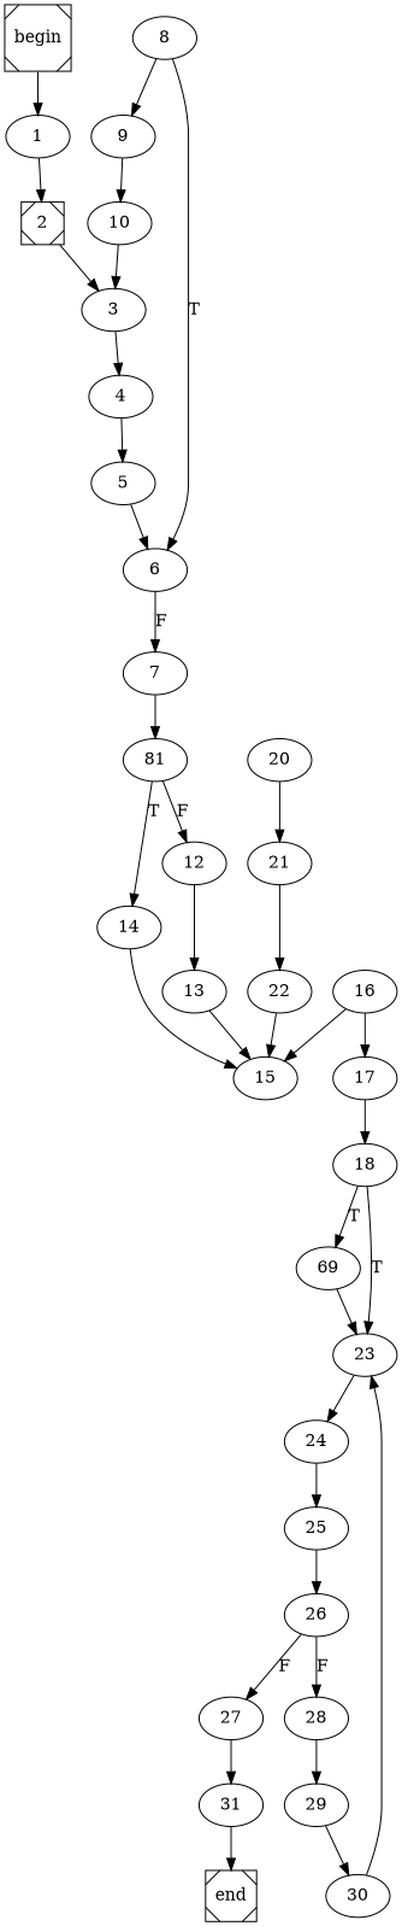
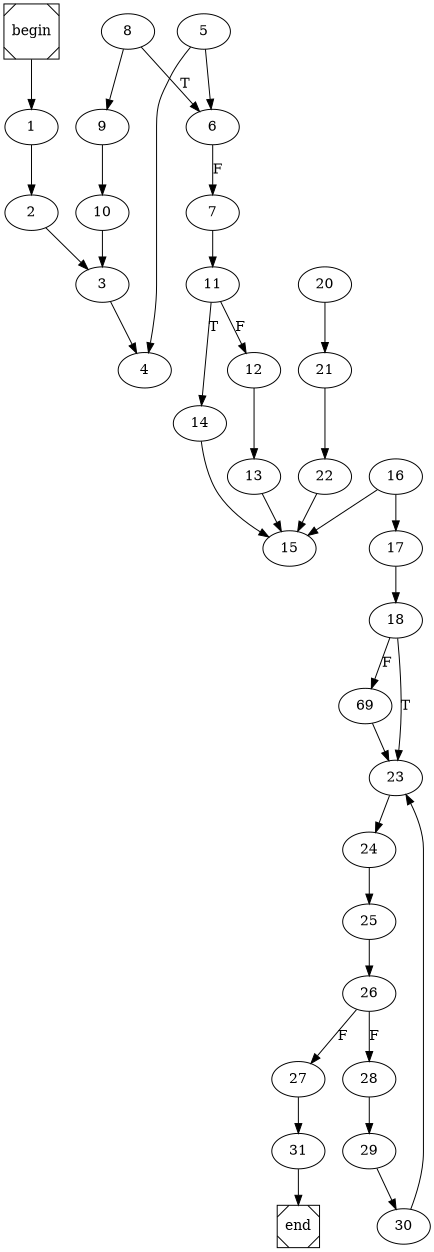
  digraph {
    begin [shape=Msquare]
    1
-   2 [shape=Msquare]
+   2
    end [shape=Msquare]
    3
    4
    5
    6
    7
    8
    9
-   11 [label=81]
+   11
    10
    14
    12
    15
    13
    16
    17
    18
    n21 [label=69]
    23
    20
    21
    22
    24
    25
    26
    28
    27
    29
    31
    30
    begin -> 1
    1 -> 2
    2 -> 3
    3 -> 4
-   4 -> 5
+   5 -> 4
    5 -> 6
    6 -> 7 [label=F]
    7 -> 11
    8 -> 6 [label=T]
    8 -> 9
    9 -> 10
    11 -> 14 [label=T]
    11 -> 12 [label=F]
    10 -> 3
    14 -> 15
    12 -> 13
    13 -> 15
    16 -> 15
    16 -> 17
    17 -> 18
-   18 -> n21 [label=T]
+   18 -> n21 [label=F]
    18 -> 23 [label=T]
    n21 -> 23
    23 -> 24
    20 -> 21
    21 -> 22
    22 -> 15
    24 -> 25
    25 -> 26
    26 -> 28 [label=F]
    26 -> 27 [label=F]
    28 -> 29
    27 -> 31
    29 -> 30
    31 -> end
    30 -> 23
  }
